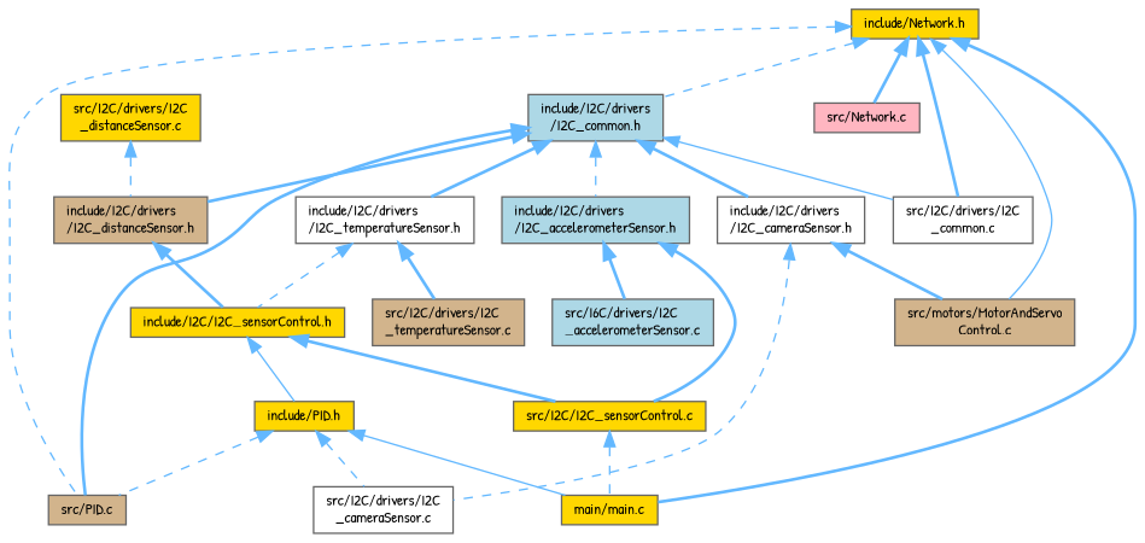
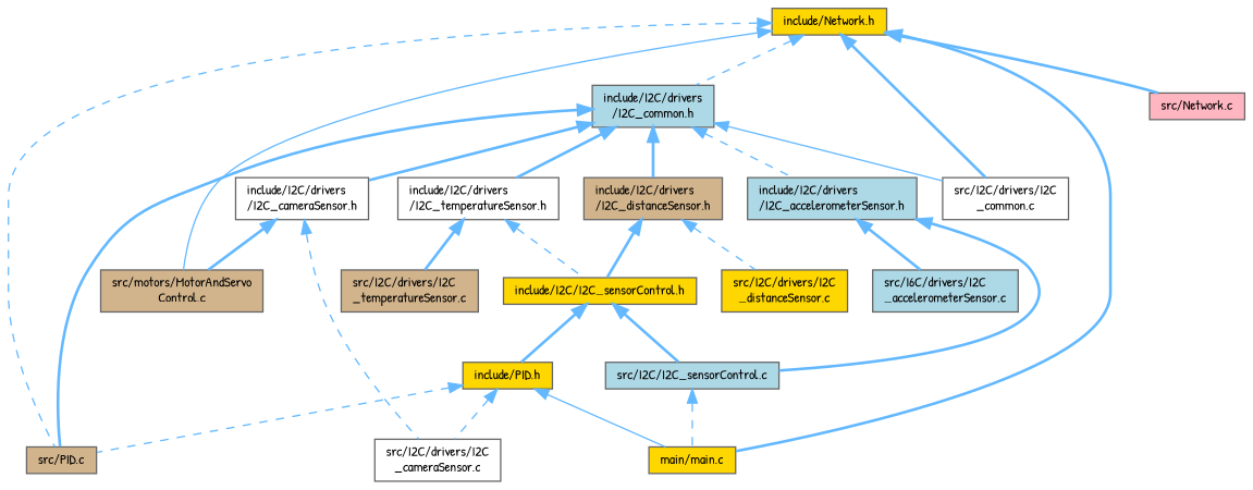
  digraph {
    fontname="Patrick Hand"
    node [color=grey40 fillcolor=gold fontname="Patrick Hand" fontsize=10 shape=box style=filled]
    edge [color=steelblue1 dir=back fontname="Patrick Hand" fontsize=10 labelfontname=Helvetica labelfontsize=10 style=bold]
    n1 [color=gray40 fontcolor=black height=0.2 label="include/Network.h" width=0.4]
    n2 [fillcolor=lightblue height=0.2 label="include/I2C/drivers\l/I2C_common.h" width=0.4]
    n3 [height=0.2 label="main/main.c" width=0.4]
    n4 [fillcolor=tan height=0.2 label="src/PID.c" width=0.4]
    n5 [fillcolor=tan height=0.2 label="src/motors/MotorAndServo\lControl.c" width=0.4]
    n6 [fillcolor=white height=0.2 label="src/I2C/drivers/I2C\l_common.c" width=0.4]
    n7 [fillcolor=lightpink height=0.2 label="src/Network.c" width=0.4]
    n8 [fillcolor=lightblue height=0.2 label="include/I2C/drivers\l/I2C_accelerometerSensor.h" width=0.4]
    n9 [fillcolor=white height=0.2 label="include/I2C/drivers\l/I2C_cameraSensor.h" width=0.4]
    n10 [fillcolor=tan height=0.2 label="include/I2C/drivers\l/I2C_distanceSensor.h" width=0.4]
    n11 [fillcolor=white height=0.2 label="include/I2C/drivers\l/I2C_temperatureSensor.h" width=0.4]
    n12 [fillcolor=lightblue height=0.2 label="src/I6C/drivers/I2C\l_accelerometerSensor.c" width=0.4]
-   n13 [height=0.2 label="src/I2C/I2C_sensorControl.c" width=0.4]
+   n13 [fillcolor=lightblue height=0.2 label="src/I2C/I2C_sensorControl.c" width=0.4]
    n14 [fillcolor=white height=0.2 label="src/I2C/drivers/I2C\l_cameraSensor.c" width=0.4]
    n15 [height=0.2 label="include/I2C/I2C_sensorControl.h" width=0.4]
    n16 [height=0.2 label="src/I2C/drivers/I2C\l_distanceSensor.c" width=0.4]
    n17 [fillcolor=tan height=0.2 label="src/I2C/drivers/I2C\l_temperatureSensor.c" width=0.4]
    n18 [height=0.2 label="include/PID.h" width=0.4]
    n1 -> n2 [style=dashed]
    n1 -> n3
    n1 -> n4 [style=dashed]
    n1 -> n5 [style=solid]
    n1 -> n6
    n1 -> n7
    n2 -> n4
    n2 -> n6 [style=solid]
    n2 -> n8 [style=dashed]
    n2 -> n9
    n2 -> n10
    n2 -> n11
    n8 -> n12
    n8 -> n13
    n9 -> n5
    n9 -> n14 [style=dashed]
    n10 -> n15
-   n16 -> n10 [style=dashed]
+   n10 -> n16 [style=dashed]
    n11 -> n15 [style=dashed]
    n11 -> n17
    n13 -> n3 [style=dashed]
    n15 -> n13
-   n15 -> n18 [style=solid]
+   n15 -> n18
    n18 -> n3 [style=solid]
    n18 -> n4 [style=dashed]
    n18 -> n14 [style=dashed]
  }
